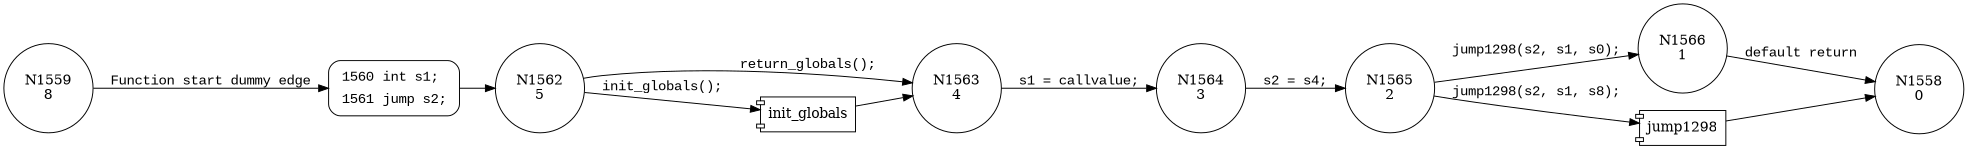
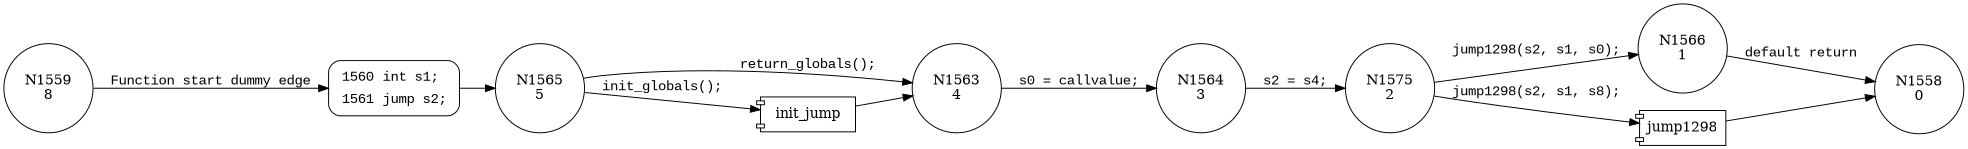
  digraph {
    rankdir=LR
    node [shape=circle]
    edge [fontname="Courier New"]
    n1 [label="N1559\n8"]
    n2 [fillcolor=white fontname="Courier New" label=<<table border="0" cellborder="0" cellpadding="3" bgcolor="white"><tr><td align="right">1560</td><td align="left">int s1;</td></tr><tr><td align="right">1561</td><td align="left">jump s2;</td></tr></table>> penwidth=1 shape=Mrecord style="filled,bold"]
-   n3 [label="N1562\n5"]
+   n3 [label="N1565\n5"]
    n4 [label="N1563\n4"]
-   n5 [label=init_globals shape=component]
+   n5 [label=init_jump shape=component]
    n6 [label="N1564\n3"]
-   n7 [label="N1565\n2"]
+   n7 [label="N1575\n2"]
    n8 [label="N1566\n1"]
    n9 [label=jump1298 shape=component]
    n10 [label="N1558\n0"]
    n1 -> n2 [label="Function start dummy edge"]
    n2 -> n3 [fontname=""]
    n3 -> n4 [label="return_globals();"]
    n3 -> n5 [label="init_globals();"]
-   n4 -> n6 [label="s1 = callvalue;"]
+   n4 -> n6 [label="s0 = callvalue;"]
    n5 -> n4
    n6 -> n7 [label="s2 = s4;"]
    n7 -> n8 [label="jump1298(s2, s1, s0);"]
    n7 -> n9 [label="jump1298(s2, s1, s8);"]
    n8 -> n10 [label="default return"]
    n9 -> n10
  }
